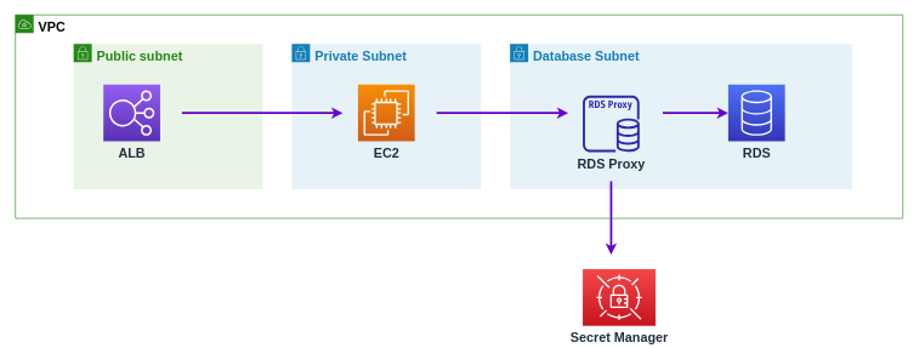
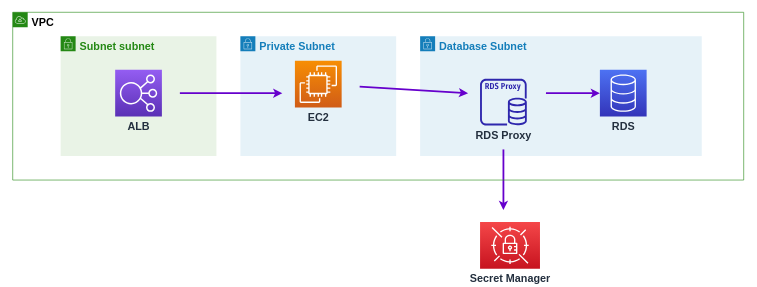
  <mxCell id="0" />
  <mxCell id="1" parent="0" />
  <mxCell id="2" value="Private Subnet" style="points=[[0,0],[0.25,0],[0.5,0],[0.75,0],[1,0],[1,0.25],[1,0.5],[1,0.75],[1,1],[0.75,1],[0.5,1],[0.25,1],[0,1],[0,0.75],[0,0.5],[0,0.25]];outlineConnect=0;gradientColor=none;html=1;whiteSpace=wrap;fontSize=18;fontStyle=1;container=1;pointerEvents=0;collapsible=0;recursiveResize=0;shape=mxgraph.aws4.group;grIcon=mxgraph.aws4.group_security_group;grStroke=0;strokeColor=#147EBA;fillColor=#E6F2F8;verticalAlign=top;align=left;spacingLeft=30;fontColor=#147EBA;dashed=0;" vertex="1" parent="1"><mxGeometry x="400" y="60" width="260" height="200" as="geometry" /></mxCell>
- <mxCell id="3" value="EC2" style="sketch=0;points=[[0,0,0],[0.25,0,0],[0.5,0,0],[0.75,0,0],[1,0,0],[0,1,0],[0.25,1,0],[0.5,1,0],[0.75,1,0],[1,1,0],[0,0.25,0],[0,0.5,0],[0,0.75,0],[1,0.25,0],[1,0.5,0],[1,0.75,0]];outlineConnect=0;fontColor=#232F3E;gradientColor=#F78E04;gradientDirection=north;fillColor=#D05C17;strokeColor=#ffffff;dashed=0;verticalLabelPosition=bottom;verticalAlign=top;align=center;html=1;fontSize=18;fontStyle=1;aspect=fixed;shape=mxgraph.aws4.resourceIcon;resIcon=mxgraph.aws4.ec2;" parent="2" vertex="1"><mxGeometry x="91" y="56" width="78" height="78" as="geometry" /></mxCell>
+ <mxCell id="3" value="EC2" style="sketch=0;points=[[0,0,0],[0.25,0,0],[0.5,0,0],[0.75,0,0],[1,0,0],[0,1,0],[0.25,1,0],[0.5,1,0],[0.75,1,0],[1,1,0],[0,0.25,0],[0,0.5,0],[0,0.75,0],[1,0.25,0],[1,0.5,0],[1,0.75,0]];outlineConnect=0;fontColor=#232F3E;gradientColor=#F78E04;gradientDirection=north;fillColor=#D05C17;strokeColor=#ffffff;dashed=0;verticalLabelPosition=bottom;verticalAlign=top;align=center;html=1;fontSize=18;fontStyle=1;aspect=fixed;shape=mxgraph.aws4.resourceIcon;resIcon=mxgraph.aws4.ec2;" parent="2" vertex="1"><mxGeometry x="91" y="41" width="78" height="78" as="geometry" /></mxCell>
  <mxCell id="4" value="Database Subnet" style="points=[[0,0],[0.25,0],[0.5,0],[0.75,0],[1,0],[1,0.25],[1,0.5],[1,0.75],[1,1],[0.75,1],[0.5,1],[0.25,1],[0,1],[0,0.75],[0,0.5],[0,0.25]];outlineConnect=0;gradientColor=none;html=1;whiteSpace=wrap;fontSize=18;fontStyle=1;container=1;pointerEvents=0;collapsible=0;recursiveResize=0;shape=mxgraph.aws4.group;grIcon=mxgraph.aws4.group_security_group;grStroke=0;strokeColor=#147EBA;fillColor=#E6F2F8;verticalAlign=top;align=left;spacingLeft=30;fontColor=#147EBA;dashed=0;" vertex="1" parent="1"><mxGeometry x="700" y="60" width="470" height="200" as="geometry" /></mxCell>
  <mxCell id="5" style="edgeStyle=none;html=1;fontSize=18;sourcePerimeterSpacing=30;strokeColor=#6600CC;strokeWidth=3;fontStyle=1" edge="1" parent="4"><mxGeometry relative="1" as="geometry"><mxPoint x="210" y="95" as="sourcePoint" /><mxPoint x="300" y="95" as="targetPoint" /></mxGeometry></mxCell>
  <mxCell id="6" value="RDS Proxy" style="sketch=0;outlineConnect=0;fontColor=#232F3E;gradientColor=none;fillColor=#2E27AD;strokeColor=none;dashed=0;verticalLabelPosition=bottom;verticalAlign=top;align=center;html=1;fontSize=18;fontStyle=1;aspect=fixed;pointerEvents=1;shape=mxgraph.aws4.rds_proxy;" parent="4" vertex="1"><mxGeometry x="100" y="71" width="78" height="78" as="geometry" /></mxCell>
  <mxCell id="7" value="RDS" style="sketch=0;points=[[0,0,0],[0.25,0,0],[0.5,0,0],[0.75,0,0],[1,0,0],[0,1,0],[0.25,1,0],[0.5,1,0],[0.75,1,0],[1,1,0],[0,0.25,0],[0,0.5,0],[0,0.75,0],[1,0.25,0],[1,0.5,0],[1,0.75,0]];outlineConnect=0;fontColor=#232F3E;gradientColor=#4D72F3;gradientDirection=north;fillColor=#3334B9;strokeColor=#ffffff;dashed=0;verticalLabelPosition=bottom;verticalAlign=top;align=center;html=1;fontSize=18;fontStyle=1;aspect=fixed;shape=mxgraph.aws4.resourceIcon;resIcon=mxgraph.aws4.database;" parent="4" vertex="1"><mxGeometry x="300" y="56" width="78" height="78" as="geometry" /></mxCell>
  <mxCell id="8" style="edgeStyle=none;html=1;fontSize=18;sourcePerimeterSpacing=30;strokeColor=#6600CC;strokeWidth=3;fontStyle=1" edge="1" parent="1" source="3"><mxGeometry relative="1" as="geometry"><mxPoint x="780" y="155" as="targetPoint" /></mxGeometry></mxCell>
  <mxCell id="9" value="Secret Manager" style="sketch=0;points=[[0,0,0],[0.25,0,0],[0.5,0,0],[0.75,0,0],[1,0,0],[0,1,0],[0.25,1,0],[0.5,1,0],[0.75,1,0],[1,1,0],[0,0.25,0],[0,0.5,0],[0,0.75,0],[1,0.25,0],[1,0.5,0],[1,0.75,0]];outlineConnect=0;fontColor=#232F3E;gradientColor=#F54749;gradientDirection=north;fillColor=#C7131F;strokeColor=#ffffff;dashed=0;verticalLabelPosition=bottom;verticalAlign=top;align=center;html=1;fontSize=18;fontStyle=1;aspect=fixed;shape=mxgraph.aws4.resourceIcon;resIcon=mxgraph.aws4.secrets_manager;" vertex="1" parent="1"><mxGeometry x="800" y="370" width="100" height="78" as="geometry" /></mxCell>
  <mxCell id="10" style="edgeStyle=none;html=1;fontSize=18;sourcePerimeterSpacing=40;strokeWidth=3;strokeColor=#6600CC;fontStyle=1" edge="1" parent="1" source="6"><mxGeometry relative="1" as="geometry"><mxPoint x="839" y="350" as="targetPoint" /></mxGeometry></mxCell>
- <mxCell id="11" value="Public subnet" style="points=[[0,0],[0.25,0],[0.5,0],[0.75,0],[1,0],[1,0.25],[1,0.5],[1,0.75],[1,1],[0.75,1],[0.5,1],[0.25,1],[0,1],[0,0.75],[0,0.5],[0,0.25]];outlineConnect=0;gradientColor=none;html=1;whiteSpace=wrap;fontSize=18;fontStyle=1;container=1;pointerEvents=0;collapsible=0;recursiveResize=0;shape=mxgraph.aws4.group;grIcon=mxgraph.aws4.group_security_group;grStroke=0;strokeColor=#248814;fillColor=#E9F3E6;verticalAlign=top;align=left;spacingLeft=30;fontColor=#248814;dashed=0;" vertex="1" parent="1"><mxGeometry x="100" y="60" width="260" height="200" as="geometry" /></mxCell>
- <mxCell id="12" value="ALB" style="sketch=0;points=[[0,0,0],[0.25,0,0],[0.5,0,0],[0.75,0,0],[1,0,0],[0,1,0],[0.25,1,0],[0.5,1,0],[0.75,1,0],[1,1,0],[0,0.25,0],[0,0.5,0],[0,0.75,0],[1,0.25,0],[1,0.5,0],[1,0.75,0]];outlineConnect=0;fontColor=#232F3E;gradientColor=#945DF2;gradientDirection=north;fillColor=#5A30B5;strokeColor=#ffffff;dashed=0;verticalLabelPosition=bottom;verticalAlign=top;align=center;html=1;fontSize=18;fontStyle=1;aspect=fixed;shape=mxgraph.aws4.resourceIcon;resIcon=mxgraph.aws4.elastic_load_balancing;" vertex="1" parent="11"><mxGeometry x="41" y="56" width="78" height="78" as="geometry" /></mxCell>
+ <mxCell id="11" value="Subnet subnet" style="points=[[0,0],[0.25,0],[0.5,0],[0.75,0],[1,0],[1,0.25],[1,0.5],[1,0.75],[1,1],[0.75,1],[0.5,1],[0.25,1],[0,1],[0,0.75],[0,0.5],[0,0.25]];outlineConnect=0;gradientColor=none;html=1;whiteSpace=wrap;fontSize=18;fontStyle=1;container=1;pointerEvents=0;collapsible=0;recursiveResize=0;shape=mxgraph.aws4.group;grIcon=mxgraph.aws4.group_security_group;grStroke=0;strokeColor=#248814;fillColor=#E9F3E6;verticalAlign=top;align=left;spacingLeft=30;fontColor=#248814;dashed=0;" vertex="1" parent="1"><mxGeometry x="100" y="60" width="260" height="200" as="geometry" /></mxCell>
+ <mxCell id="12" value="ALB" style="sketch=0;points=[[0,0,0],[0.25,0,0],[0.5,0,0],[0.75,0,0],[1,0,0],[0,1,0],[0.25,1,0],[0.5,1,0],[0.75,1,0],[1,1,0],[0,0.25,0],[0,0.5,0],[0,0.75,0],[1,0.25,0],[1,0.5,0],[1,0.75,0]];outlineConnect=0;fontColor=#232F3E;gradientColor=#945DF2;gradientDirection=north;fillColor=#5A30B5;strokeColor=#ffffff;dashed=0;verticalLabelPosition=bottom;verticalAlign=top;align=center;html=1;fontSize=18;fontStyle=1;aspect=fixed;shape=mxgraph.aws4.resourceIcon;resIcon=mxgraph.aws4.elastic_load_balancing;" vertex="1" parent="11"><mxGeometry x="91" y="56" width="78" height="78" as="geometry" /></mxCell>
  <mxCell id="13" style="edgeStyle=none;html=1;fontSize=18;sourcePerimeterSpacing=30;strokeColor=#6600CC;strokeWidth=3;fontStyle=1" edge="1" parent="1" source="12"><mxGeometry relative="1" as="geometry"><mxPoint x="470" y="155" as="targetPoint" /></mxGeometry></mxCell>
  <mxCell id="14" value="VPC" style="points=[[0,0],[0.25,0],[0.5,0],[0.75,0],[1,0],[1,0.25],[1,0.5],[1,0.75],[1,1],[0.75,1],[0.5,1],[0.25,1],[0,1],[0,0.75],[0,0.5],[0,0.25]];outlineConnect=0;gradientColor=none;html=1;whiteSpace=wrap;fontSize=18;fontStyle=1;container=1;pointerEvents=0;collapsible=0;recursiveResize=0;shape=mxgraph.aws4.group;grIcon=mxgraph.aws4.group_vpc;strokeColor=#248814;fillColor=none;verticalAlign=top;align=left;spacingLeft=30;fontColor=#000000;dashed=0;" vertex="1" parent="1"><mxGeometry x="20" y="20" width="1220" height="280" as="geometry" /></mxCell>
